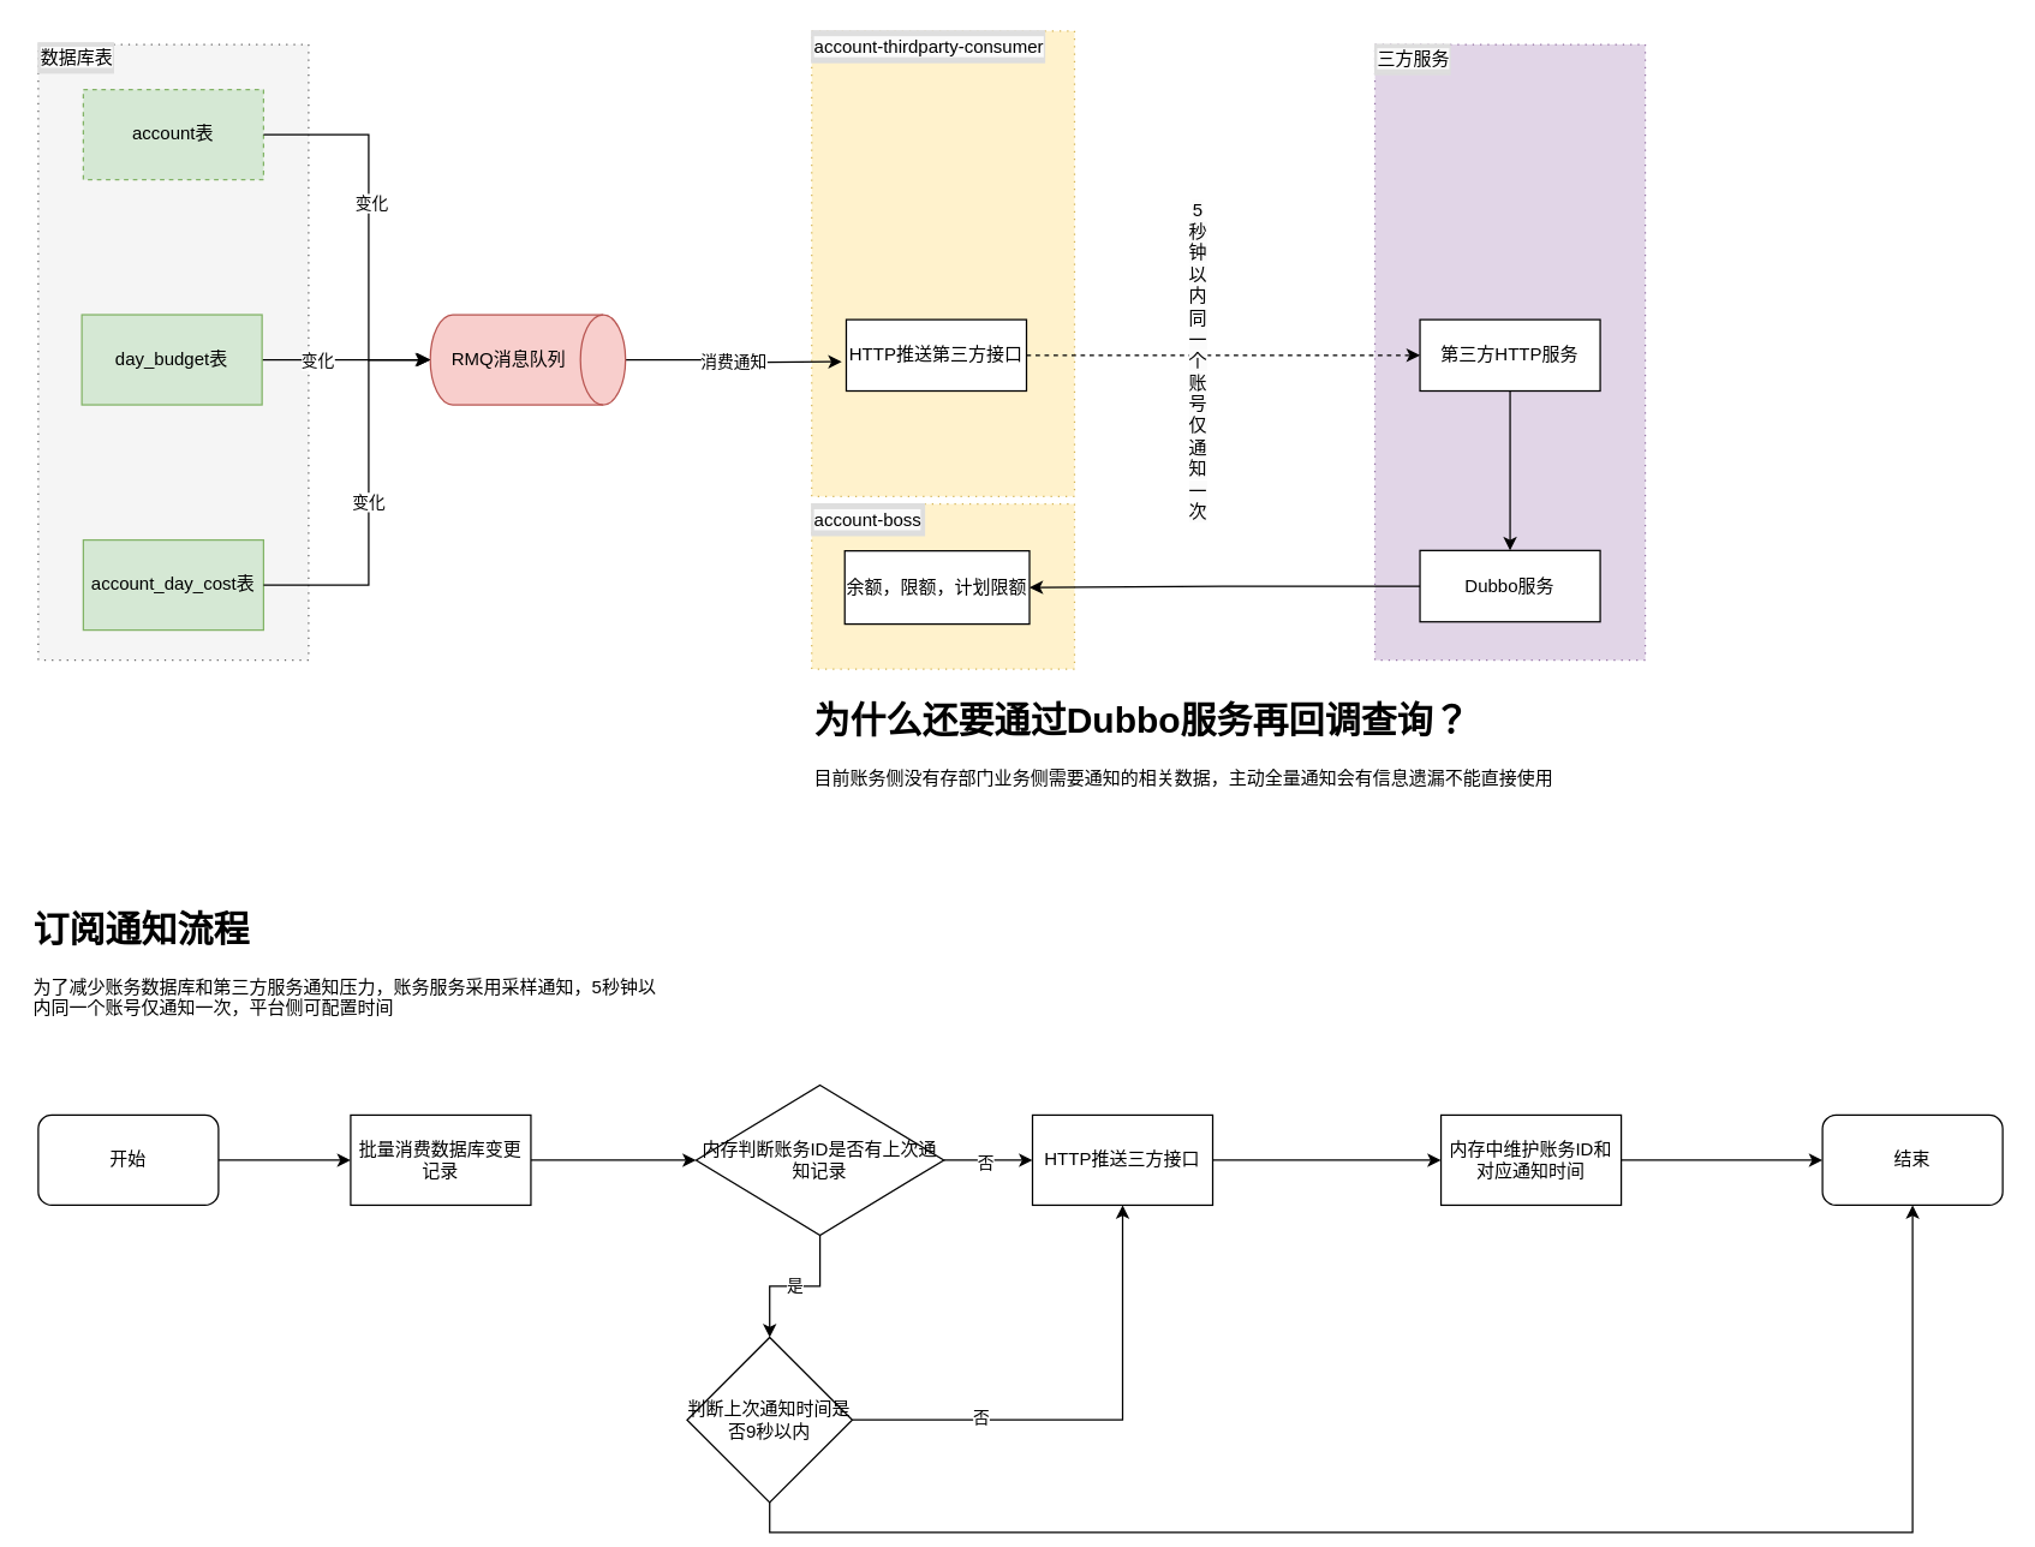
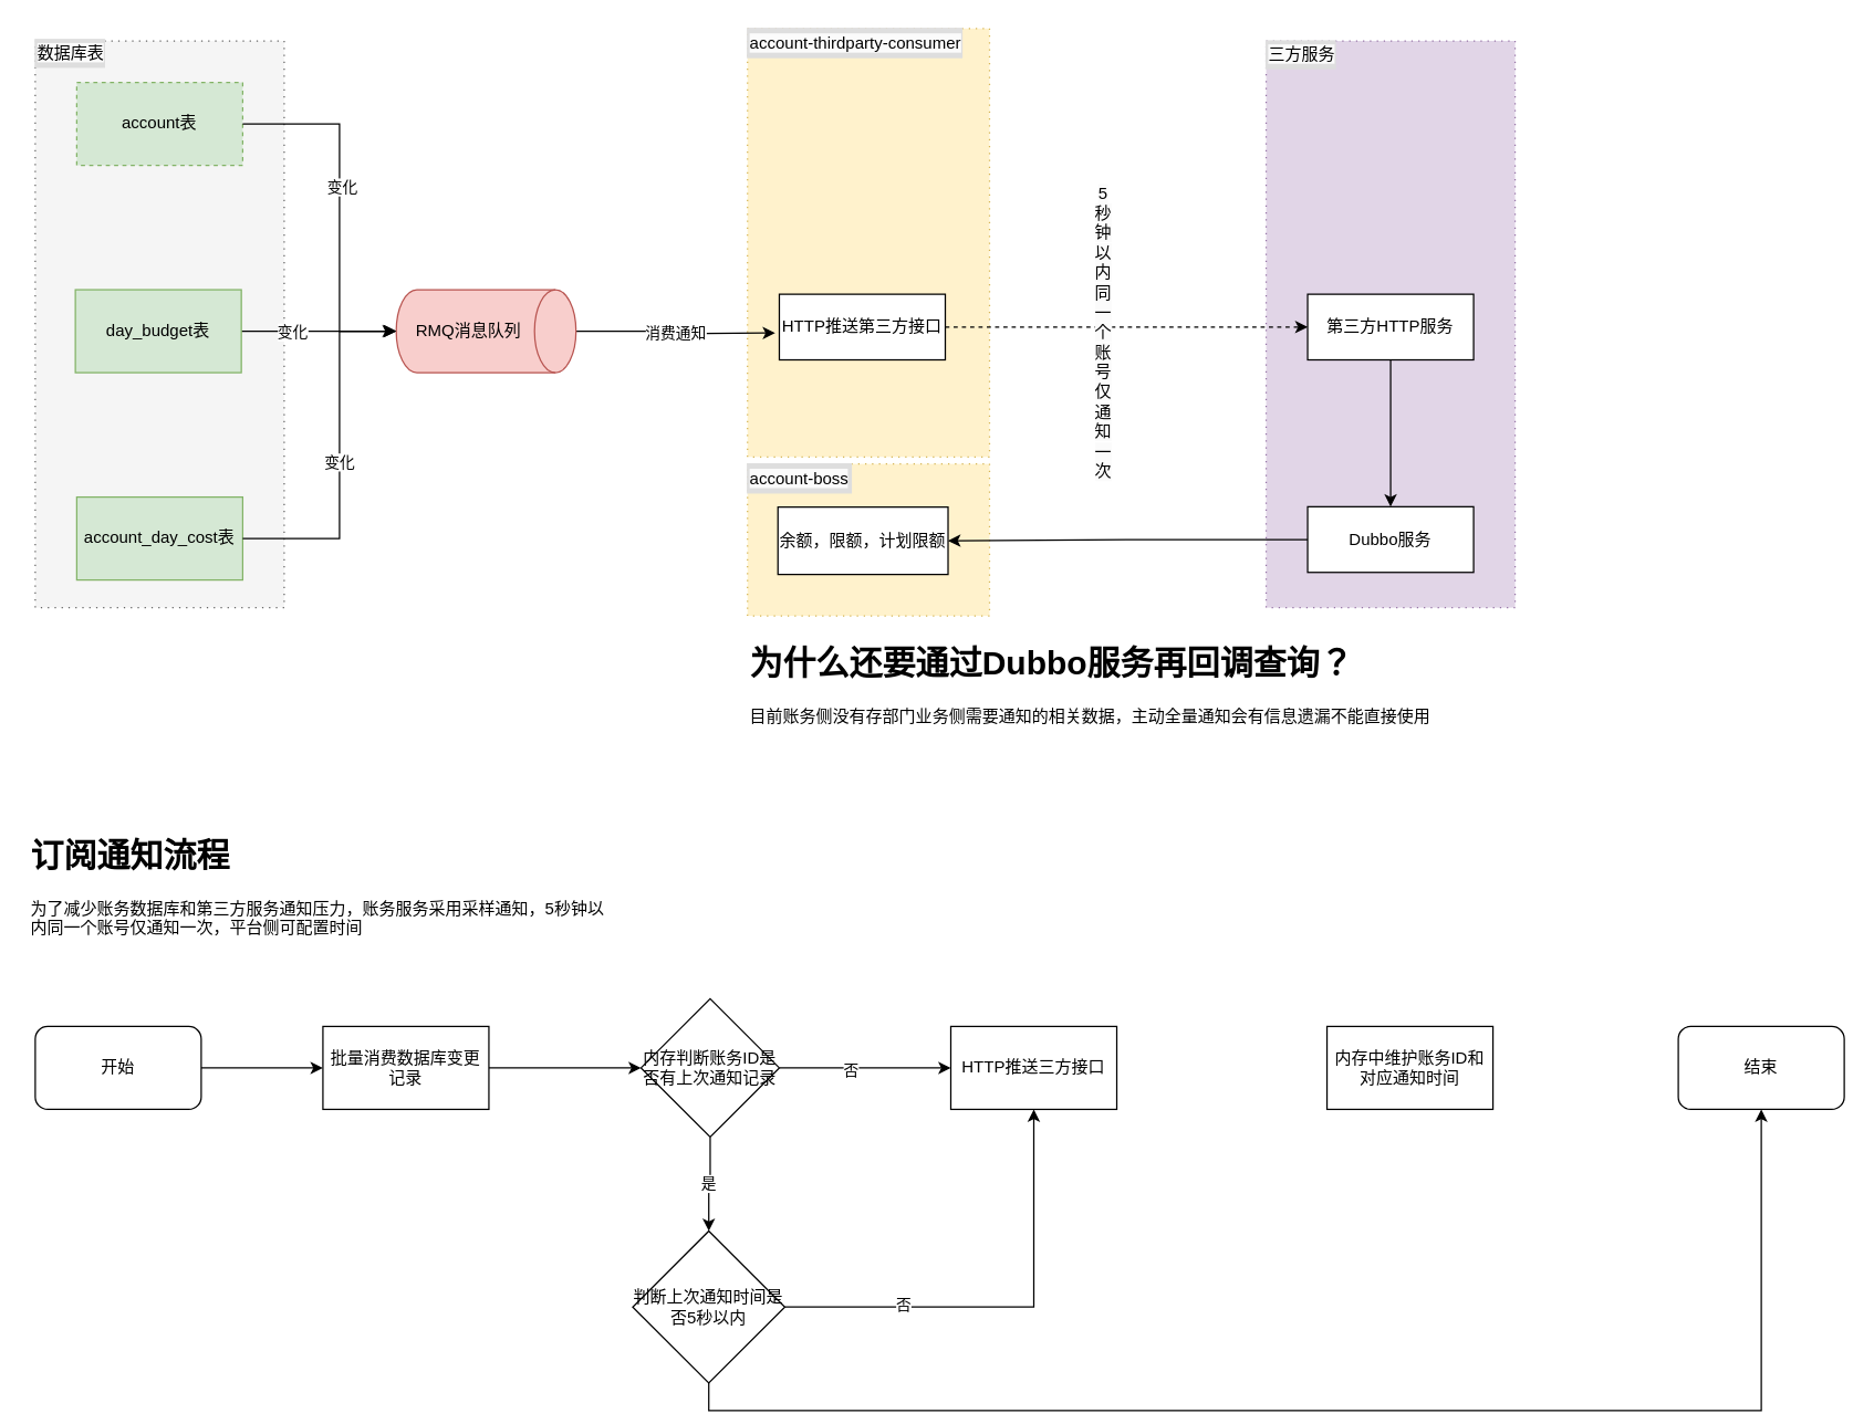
  <mxCell id="0" />
  <mxCell id="1" parent="0" />
  <mxCell id="2" value="" style="rounded=0;whiteSpace=wrap;html=1;dashed=1;dashPattern=1 4;fillColor=#fff2cc;strokeColor=#d6b656;" vertex="1" parent="1"><mxGeometry x="540" y="335" width="175" height="110" as="geometry" /></mxCell>
  <mxCell id="3" value="" style="rounded=0;whiteSpace=wrap;html=1;dashed=1;dashPattern=1 4;fillColor=#e1d5e7;strokeColor=#9673a6;" parent="1" vertex="1"><mxGeometry x="915" y="29" width="180" height="410" as="geometry" /></mxCell>
  <mxCell id="4" value="" style="rounded=0;whiteSpace=wrap;html=1;dashed=1;dashPattern=1 4;fillColor=#fff2cc;strokeColor=#d6b656;" parent="1" vertex="1"><mxGeometry x="540" y="20" width="175" height="310" as="geometry" /></mxCell>
  <mxCell id="5" value="" style="rounded=0;whiteSpace=wrap;html=1;dashed=1;dashPattern=1 4;fillColor=#f5f5f5;fontColor=#333333;strokeColor=#666666;" parent="1" vertex="1"><mxGeometry x="25" y="29" width="180" height="410" as="geometry" /></mxCell>
  <mxCell id="6" value="account表" style="rounded=0;whiteSpace=wrap;html=1;fillColor=#d5e8d4;strokeColor=#82b366;dashed=1;" parent="1" vertex="1"><mxGeometry x="55" y="59" width="120" height="60" as="geometry" /></mxCell>
  <mxCell id="7" style="edgeStyle=orthogonalEdgeStyle;rounded=0;orthogonalLoop=1;jettySize=auto;html=1;exitX=1;exitY=0.5;exitDx=0;exitDy=0;" parent="1" source="9" edge="1"><mxGeometry relative="1" as="geometry"><mxPoint x="285" y="239" as="targetPoint" /></mxGeometry></mxCell>
  <mxCell id="8" value="变化" style="edgeLabel;html=1;align=center;verticalAlign=middle;resizable=0;points=[];" parent="7" vertex="1" connectable="0"><mxGeometry x="-0.566" relative="1" as="geometry"><mxPoint x="12" as="offset" /></mxGeometry></mxCell>
  <mxCell id="9" value="day_budget表" style="rounded=0;whiteSpace=wrap;html=1;fillColor=#d5e8d4;strokeColor=#82b366;" parent="1" vertex="1"><mxGeometry x="54" y="209" width="120" height="60" as="geometry" /></mxCell>
  <mxCell id="10" value="account_day_cost表" style="rounded=0;whiteSpace=wrap;html=1;fillColor=#d5e8d4;strokeColor=#82b366;" parent="1" vertex="1"><mxGeometry x="55" y="359" width="120" height="60" as="geometry" /></mxCell>
  <mxCell id="11" value="&lt;div&gt;消费通知&lt;/div&gt;" style="edgeStyle=orthogonalEdgeStyle;rounded=0;orthogonalLoop=1;jettySize=auto;html=1;entryX=0;entryY=0.5;entryDx=0;entryDy=0;" parent="1" source="12" edge="1"><mxGeometry x="0.009" relative="1" as="geometry"><mxPoint x="560" y="240.25" as="targetPoint" /><mxPoint as="offset" /></mxGeometry></mxCell>
  <mxCell id="12" value="RMQ消息队列" style="shape=cylinder3;whiteSpace=wrap;html=1;boundedLbl=1;backgroundOutline=1;size=15;direction=south;fillColor=#f8cecc;strokeColor=#b85450;" parent="1" vertex="1"><mxGeometry x="286" y="209" width="130" height="60" as="geometry" /></mxCell>
  <mxCell id="13" style="edgeStyle=orthogonalEdgeStyle;rounded=0;orthogonalLoop=1;jettySize=auto;html=1;exitX=1;exitY=0.5;exitDx=0;exitDy=0;entryX=0.5;entryY=1;entryDx=0;entryDy=0;entryPerimeter=0;" parent="1" source="6" target="12" edge="1"><mxGeometry relative="1" as="geometry"><Array as="points"><mxPoint x="245" y="89" /><mxPoint x="245" y="239" /></Array></mxGeometry></mxCell>
  <mxCell id="14" value="变化" style="edgeLabel;html=1;align=center;verticalAlign=middle;resizable=0;points=[];" parent="13" vertex="1" connectable="0"><mxGeometry x="-0.115" y="1" relative="1" as="geometry"><mxPoint as="offset" /></mxGeometry></mxCell>
  <mxCell id="15" style="edgeStyle=orthogonalEdgeStyle;rounded=0;orthogonalLoop=1;jettySize=auto;html=1;exitX=1;exitY=0.5;exitDx=0;exitDy=0;entryX=0.5;entryY=1;entryDx=0;entryDy=0;entryPerimeter=0;" parent="1" source="10" target="12" edge="1"><mxGeometry relative="1" as="geometry"><Array as="points"><mxPoint x="245" y="389" /><mxPoint x="245" y="239" /></Array></mxGeometry></mxCell>
  <mxCell id="16" value="变化" style="edgeLabel;html=1;align=center;verticalAlign=middle;resizable=0;points=[];" parent="15" vertex="1" connectable="0"><mxGeometry x="-0.038" y="1" relative="1" as="geometry"><mxPoint as="offset" /></mxGeometry></mxCell>
  <mxCell id="17" value="&lt;span style=&quot;color: rgb(0, 0, 0); font-family: Helvetica; font-size: 12px; font-style: normal; font-variant-ligatures: normal; font-variant-caps: normal; font-weight: 400; letter-spacing: normal; orphans: 2; text-indent: 0px; text-transform: none; widows: 2; word-spacing: 0px; -webkit-text-stroke-width: 0px; white-space: normal; background-color: rgb(251, 251, 251); text-decoration-thickness: initial; text-decoration-style: initial; text-decoration-color: initial; float: none; display: inline !important;&quot;&gt;account-thirdparty-consumer&lt;/span&gt;" style="text;html=1;align=left;verticalAlign=middle;whiteSpace=wrap;rounded=0;fillColor=#DEDEDE;strokeColor=#DEDEDE;fontColor=#333333;" parent="1" vertex="1"><mxGeometry x="540" y="20" width="155" height="21" as="geometry" /></mxCell>
  <mxCell id="18" style="edgeStyle=orthogonalEdgeStyle;rounded=0;orthogonalLoop=1;jettySize=auto;html=1;exitX=1;exitY=0.5;exitDx=0;exitDy=0;entryX=0;entryY=0.5;entryDx=0;entryDy=0;dashed=1;" parent="1" source="20" target="22" edge="1"><mxGeometry relative="1" as="geometry" /></mxCell>
  <mxCell id="19" value="&lt;span style=&quot;font-size: 12px; text-align: left; text-wrap-mode: wrap; background-color: rgb(251, 251, 251);&quot;&gt;5秒钟以内同一个账号仅通知一次&lt;/span&gt;" style="edgeLabel;html=1;align=center;verticalAlign=middle;resizable=0;points=[];rotation=0;" vertex="1" connectable="0" parent="18"><mxGeometry x="-0.137" y="-3" relative="1" as="geometry"><mxPoint as="offset" /></mxGeometry></mxCell>
  <mxCell id="20" value="HTTP推送第三方接口" style="rounded=0;whiteSpace=wrap;html=1;" parent="1" vertex="1"><mxGeometry x="563" y="212.25" width="120" height="47.5" as="geometry" /></mxCell>
  <mxCell id="21" style="edgeStyle=orthogonalEdgeStyle;rounded=0;orthogonalLoop=1;jettySize=auto;html=1;exitX=0.5;exitY=1;exitDx=0;exitDy=0;entryX=0.5;entryY=0;entryDx=0;entryDy=0;" edge="1" parent="1" source="22" target="44"><mxGeometry relative="1" as="geometry" /></mxCell>
  <mxCell id="22" value="第三方HTTP服务" style="rounded=0;whiteSpace=wrap;html=1;" parent="1" vertex="1"><mxGeometry x="945" y="212.25" width="120" height="47.5" as="geometry" /></mxCell>
  <mxCell id="23" value="&lt;span style=&quot;color: rgb(0, 0, 0); font-family: Helvetica; font-size: 12px; font-style: normal; font-variant-ligatures: normal; font-variant-caps: normal; font-weight: 400; letter-spacing: normal; orphans: 2; text-indent: 0px; text-transform: none; widows: 2; word-spacing: 0px; -webkit-text-stroke-width: 0px; white-space: normal; background-color: rgb(251, 251, 251); text-decoration-thickness: initial; text-decoration-style: initial; text-decoration-color: initial; float: none; display: inline !important;&quot;&gt;三方服务&lt;/span&gt;" style="text;html=1;align=left;verticalAlign=middle;whiteSpace=wrap;rounded=0;fillColor=#DEDEDE;strokeColor=#DEDEDE;fontColor=#333333;" parent="1" vertex="1"><mxGeometry x="915" y="29" width="50" height="20" as="geometry" /></mxCell>
  <mxCell id="24" value="&lt;span style=&quot;color: rgb(0, 0, 0); font-family: Helvetica; font-size: 12px; font-style: normal; font-variant-ligatures: normal; font-variant-caps: normal; font-weight: 400; letter-spacing: normal; orphans: 2; text-indent: 0px; text-transform: none; widows: 2; word-spacing: 0px; -webkit-text-stroke-width: 0px; white-space: normal; background-color: rgb(251, 251, 251); text-decoration-thickness: initial; text-decoration-style: initial; text-decoration-color: initial; float: none; display: inline !important;&quot;&gt;数据库表&lt;/span&gt;" style="text;html=1;align=left;verticalAlign=middle;whiteSpace=wrap;rounded=0;fillColor=#DEDEDE;strokeColor=#DEDEDE;fontColor=#333333;" parent="1" vertex="1"><mxGeometry x="25" y="28" width="50" height="20" as="geometry" /></mxCell>
  <mxCell id="25" value="" style="edgeStyle=orthogonalEdgeStyle;rounded=0;orthogonalLoop=1;jettySize=auto;html=1;exitX=1;exitY=0.5;exitDx=0;exitDy=0;entryX=0;entryY=0.5;entryDx=0;entryDy=0;" parent="1" source="28" target="32" edge="1"><mxGeometry relative="1" as="geometry"><mxPoint x="383" y="772" as="sourcePoint" /><mxPoint x="455" y="772" as="targetPoint" /></mxGeometry></mxCell>
  <mxCell id="26" style="edgeStyle=orthogonalEdgeStyle;rounded=0;orthogonalLoop=1;jettySize=auto;html=1;exitX=1;exitY=0.5;exitDx=0;exitDy=0;entryX=0;entryY=0.5;entryDx=0;entryDy=0;" parent="1" source="27" target="28" edge="1"><mxGeometry relative="1" as="geometry" /></mxCell>
  <mxCell id="27" value="开始" style="rounded=1;whiteSpace=wrap;html=1;" parent="1" vertex="1"><mxGeometry x="25" y="742" width="120" height="60" as="geometry" /></mxCell>
  <mxCell id="28" value="批量消费数据库变更记录" style="rounded=0;whiteSpace=wrap;html=1;" parent="1" vertex="1"><mxGeometry x="233" y="742" width="120" height="60" as="geometry" /></mxCell>
  <mxCell id="29" style="edgeStyle=orthogonalEdgeStyle;rounded=0;orthogonalLoop=1;jettySize=auto;html=1;exitX=1;exitY=0.5;exitDx=0;exitDy=0;entryX=0;entryY=0.5;entryDx=0;entryDy=0;" parent="1" source="32" target="39" edge="1"><mxGeometry relative="1" as="geometry" /></mxCell>
  <mxCell id="30" value="否" style="edgeLabel;html=1;align=center;verticalAlign=middle;resizable=0;points=[];" parent="29" vertex="1" connectable="0"><mxGeometry x="-0.257" y="-3" relative="1" as="geometry"><mxPoint x="5" y="-2" as="offset" /></mxGeometry></mxCell>
  <mxCell id="31" value="是" style="edgeStyle=orthogonalEdgeStyle;rounded=0;orthogonalLoop=1;jettySize=auto;html=1;exitX=0.5;exitY=1;exitDx=0;exitDy=0;entryX=0.5;entryY=0;entryDx=0;entryDy=0;" parent="1" source="32" target="37" edge="1"><mxGeometry relative="1" as="geometry" /></mxCell>
- <mxCell id="32" value="内存判断账务ID是否有上次通知记录" style="rhombus;whiteSpace=wrap;html=1;" parent="1" vertex="1"><mxGeometry x="463" y="722" width="165" height="100" as="geometry" /></mxCell>
+ <mxCell id="32" value="内存判断账务ID是否有上次通知记录" style="rhombus;whiteSpace=wrap;html=1;" parent="1" vertex="1"><mxGeometry x="463" y="722" width="100" height="100" as="geometry" /></mxCell>
  <mxCell id="33" value="结束" style="rounded=1;whiteSpace=wrap;html=1;" parent="1" vertex="1"><mxGeometry x="1213" y="742" width="120" height="60" as="geometry" /></mxCell>
  <mxCell id="34" style="edgeStyle=orthogonalEdgeStyle;rounded=0;orthogonalLoop=1;jettySize=auto;html=1;exitX=1;exitY=0.5;exitDx=0;exitDy=0;entryX=0.5;entryY=1;entryDx=0;entryDy=0;" parent="1" source="37" target="39" edge="1"><mxGeometry relative="1" as="geometry" /></mxCell>
  <mxCell id="35" value="否" style="edgeLabel;html=1;align=center;verticalAlign=middle;resizable=0;points=[];" parent="34" vertex="1" connectable="0"><mxGeometry x="-0.341" y="2" relative="1" as="geometry"><mxPoint x="-21" as="offset" /></mxGeometry></mxCell>
  <mxCell id="36" style="edgeStyle=orthogonalEdgeStyle;rounded=0;orthogonalLoop=1;jettySize=auto;html=1;exitX=0.5;exitY=1;exitDx=0;exitDy=0;entryX=0.5;entryY=1;entryDx=0;entryDy=0;" parent="1" source="37" target="33" edge="1"><mxGeometry relative="1" as="geometry" /></mxCell>
- <mxCell id="37" value="判断上次通知时间是否9秒以内" style="rhombus;whiteSpace=wrap;html=1;" parent="1" vertex="1"><mxGeometry x="457" y="890" width="110" height="110" as="geometry" /></mxCell>
- <mxCell id="38" value="" style="edgeStyle=orthogonalEdgeStyle;rounded=0;orthogonalLoop=1;jettySize=auto;html=1;" parent="1" source="39" target="41" edge="1"><mxGeometry relative="1" as="geometry" /></mxCell>
+ <mxCell id="37" value="判断上次通知时间是否5秒以内" style="rhombus;whiteSpace=wrap;html=1;" parent="1" vertex="1"><mxGeometry x="457" y="890" width="110" height="110" as="geometry" /></mxCell>
  <mxCell id="39" value="HTTP推送三方接口" style="whiteSpace=wrap;html=1;" parent="1" vertex="1"><mxGeometry x="687" y="742" width="120" height="60" as="geometry" /></mxCell>
- <mxCell id="40" style="edgeStyle=orthogonalEdgeStyle;rounded=0;orthogonalLoop=1;jettySize=auto;html=1;exitX=1;exitY=0.5;exitDx=0;exitDy=0;entryX=0;entryY=0.5;entryDx=0;entryDy=0;" parent="1" source="41" target="33" edge="1"><mxGeometry relative="1" as="geometry" /></mxCell>
  <mxCell id="41" value="内存中维护账务ID和对应通知时间" style="whiteSpace=wrap;html=1;" parent="1" vertex="1"><mxGeometry x="959" y="742" width="120" height="60" as="geometry" /></mxCell>
  <mxCell id="42" value="&lt;h1 style=&quot;margin-top: 0px;&quot;&gt;订阅通知流程&lt;/h1&gt;&lt;p&gt;为了减少账务数据库和第三方服务通知压力，账务服务采用采样通知，5秒钟以内同一个账号仅通知一次，平台侧可配置时间&lt;/p&gt;" style="text;html=1;whiteSpace=wrap;overflow=hidden;rounded=0;" parent="1" vertex="1"><mxGeometry x="20" y="598" width="420" height="95" as="geometry" /></mxCell>
  <mxCell id="43" style="edgeStyle=orthogonalEdgeStyle;rounded=0;orthogonalLoop=1;jettySize=auto;html=1;exitX=0;exitY=0.5;exitDx=0;exitDy=0;entryX=1;entryY=0.5;entryDx=0;entryDy=0;" edge="1" parent="1" source="44" target="46"><mxGeometry relative="1" as="geometry" /></mxCell>
  <mxCell id="44" value="Dubbo服务" style="rounded=0;whiteSpace=wrap;html=1;" vertex="1" parent="1"><mxGeometry x="945" y="366" width="120" height="47.5" as="geometry" /></mxCell>
  <mxCell id="45" value="&lt;span style=&quot;color: rgb(0, 0, 0); font-family: Helvetica; font-size: 12px; font-style: normal; font-variant-ligatures: normal; font-variant-caps: normal; font-weight: 400; letter-spacing: normal; orphans: 2; text-indent: 0px; text-transform: none; widows: 2; word-spacing: 0px; -webkit-text-stroke-width: 0px; white-space: normal; background-color: rgb(251, 251, 251); text-decoration-thickness: initial; text-decoration-style: initial; text-decoration-color: initial; float: none; display: inline !important;&quot;&gt;account-boss&lt;/span&gt;" style="text;html=1;align=left;verticalAlign=middle;whiteSpace=wrap;rounded=0;fillColor=#DEDEDE;strokeColor=#DEDEDE;fontColor=#333333;" vertex="1" parent="1"><mxGeometry x="540" y="335" width="75" height="21" as="geometry" /></mxCell>
  <mxCell id="46" value="余额，限额，计划限额" style="rounded=0;whiteSpace=wrap;html=1;" vertex="1" parent="1"><mxGeometry x="562" y="366.25" width="123" height="48.75" as="geometry" /></mxCell>
  <mxCell id="47" value="&lt;h1 style=&quot;margin-top: 0px;&quot;&gt;为什么还要通过Dubbo服务再回调查询？&lt;/h1&gt;&lt;p&gt;目前账务侧没有存部门业务侧需要通知的相关数据，主动全量通知会有信息遗漏不能直接使用&lt;/p&gt;" style="text;html=1;whiteSpace=wrap;overflow=hidden;rounded=0;" vertex="1" parent="1"><mxGeometry x="540" y="459" width="565" height="100" as="geometry" /></mxCell>
